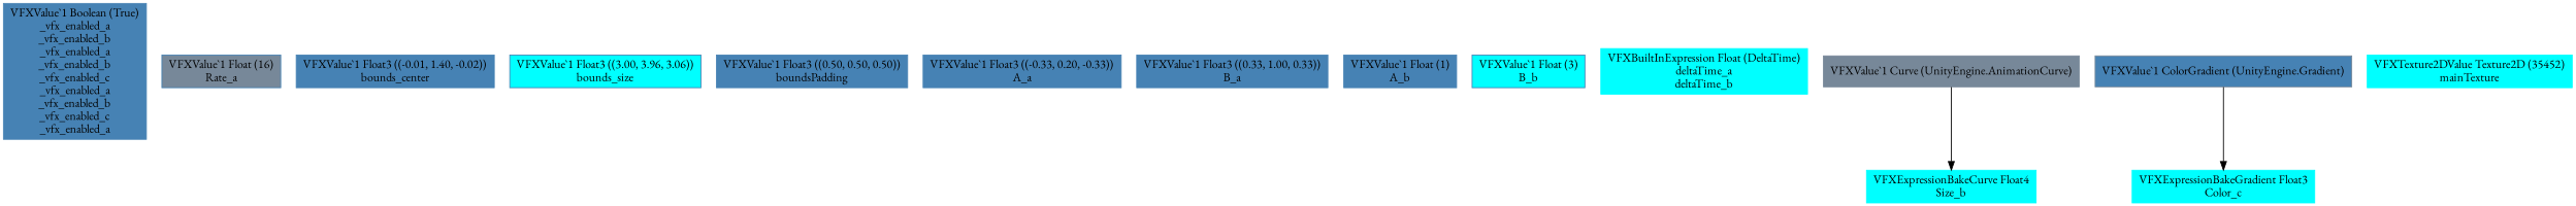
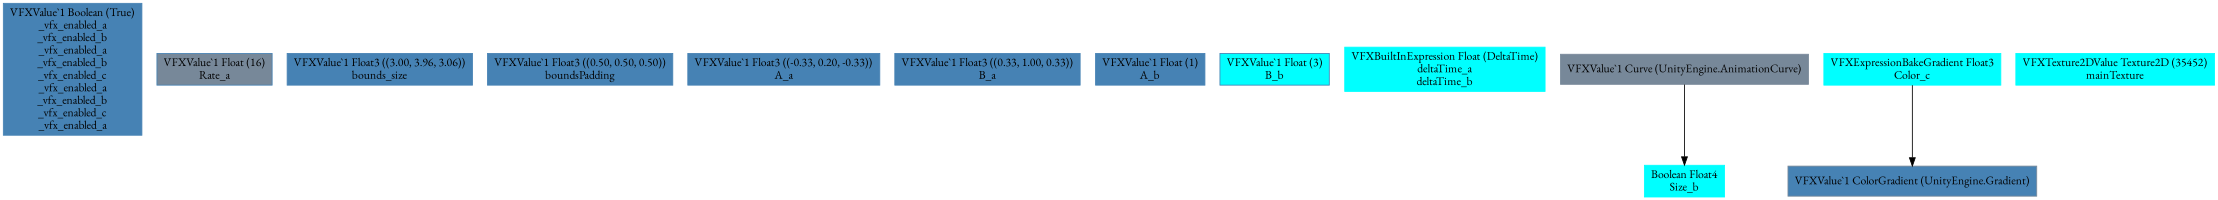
  digraph {
    fontname="EB Garamond"
    node [color=steelblue fontname="EB Garamond" shape=box style=filled]
    edge [fontname="EB Garamond"]
    n1 [label="VFXValue`1 Boolean (True)\n_vfx_enabled_a\n_vfx_enabled_b\n_vfx_enabled_a\n_vfx_enabled_b\n_vfx_enabled_c\n_vfx_enabled_a\n_vfx_enabled_b\n_vfx_enabled_c\n_vfx_enabled_a"]
    n2 [fillcolor=lightslategray label="VFXValue`1 Float (16)\nRate_a"]
-   n3 [label="VFXValue`1 Float3 ((-0.01, 1.40, -0.02))\nbounds_center"]
-   n4 [label="VFXValue`1 Float3 ((3.00, 3.96, 3.06))\nbounds_size" fillcolor=cyan]
+   n4 [label="VFXValue`1 Float3 ((3.00, 3.96, 3.06))\nbounds_size"]
    n5 [label="VFXValue`1 Float3 ((0.50, 0.50, 0.50))\nboundsPadding"]
    n6 [label="VFXValue`1 Float3 ((-0.33, 0.20, -0.33))\nA_a"]
    n7 [label="VFXValue`1 Float3 ((0.33, 1.00, 0.33))\nB_a"]
    n8 [label="VFXValue`1 Float (1)\nA_b"]
    n9 [fillcolor=cyan label="VFXValue`1 Float (3)\nB_b"]
    n10 [color=cyan label="VFXBuiltInExpression Float (DeltaTime)\ndeltaTime_a\ndeltaTime_b"]
-   n11 [color=cyan label="VFXExpressionBakeCurve Float4\nSize_b"]
+   n11 [color=cyan label="Boolean Float4\nSize_b"]
    n12 [color=lightslategray label="VFXValue`1 Curve (UnityEngine.AnimationCurve)"]
    n13 [color=cyan label="VFXExpressionBakeGradient Float3\nColor_c"]
    n14 [color=lightslategray fillcolor=steelblue label="VFXValue`1 ColorGradient (UnityEngine.Gradient)"]
    n15 [color=cyan label="VFXTexture2DValue Texture2D (35452)\nmainTexture"]
    n12 -> n11
-   n14 -> n13
+   n13 -> n14
  }
